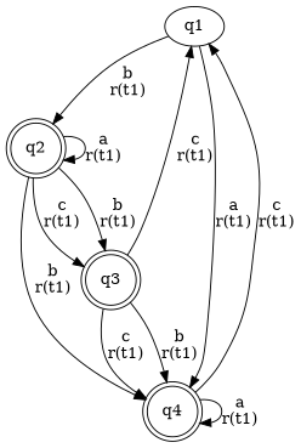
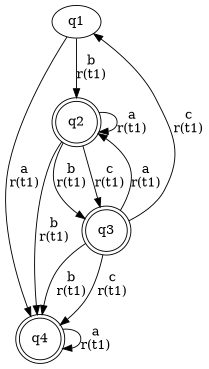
  digraph {
    node [shape=doublecircle]
    n1 [label=q1 shape=""]
    n2 [label=q2]
    n3 [label=q4]
    n4 [label=q3]
    n1 -> n2 [label="b\nr(t1)\n"]
    n1 -> n3 [label="a\nr(t1)\n"]
    n2 -> n2 [label="a\nr(t1)\n"]
    n2 -> n3 [label="b\nr(t1)\n"]
    n2 -> n4 [label="b\nr(t1)\n"]
    n2 -> n4 [label="c\nr(t1)\n"]
-   n3 -> n1 [label="c\nr(t1)\n"]
    n3 -> n3 [label="a\nr(t1)\n"]
    n4 -> n1 [label="c\nr(t1)\n"]
+   n4 -> n2 [label="a\nr(t1)\n"]
    n4 -> n3 [label="b\nr(t1)\n"]
    n4 -> n3 [label="c\nr(t1)\n"]
  }
